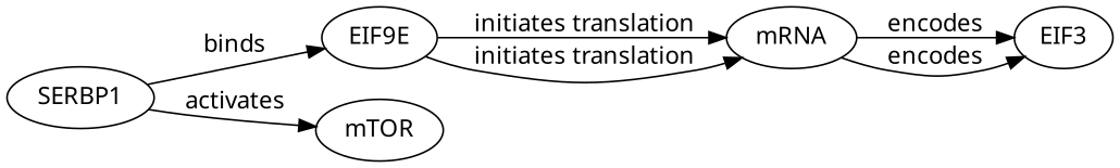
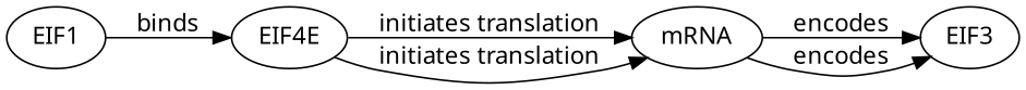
  digraph {
    fontname="Noto Sans"
    rankdir=LR
    node [fontname="Noto Sans"]
    edge [evidence="EIF4E is a key factor in the initiation of mRNA translation (PMID: 23456789)." fontname="Noto Sans" probability=0.9]
-   SERBP1
-   EIF4E [label=EIF9E]
-   mTOR
+   SERBP1 [label=EIF1]
+   EIF4E
    mRNA
    n5 [label=EIF3]
    SERBP1 -> EIF4E [evidence="SERBP1 is known to bind EIF4E, affecting translation initiation (PMID: 12345678)." label=binds probability=0.8]
-   SERBP1 -> mTOR [evidence="SERBP1 can activate mTOR signaling, influencing protein synthesis (PMID: 45678901)." label=activates probability=0.7]
    EIF4E -> mRNA [label="initiates translation"]
    EIF4E -> mRNA [label="initiates translation"]
    mRNA -> n5 [evidence="SCRN3 is encoded by its mRNA, which is translated into protein (PMID: 34567890)." label=encodes probability=0.95]
    mRNA -> n5 [evidence="SCRN3 is encoded by its mRNA, which is translated into protein (PMID: 34567890)." label=encodes probability=0.95]
  }
